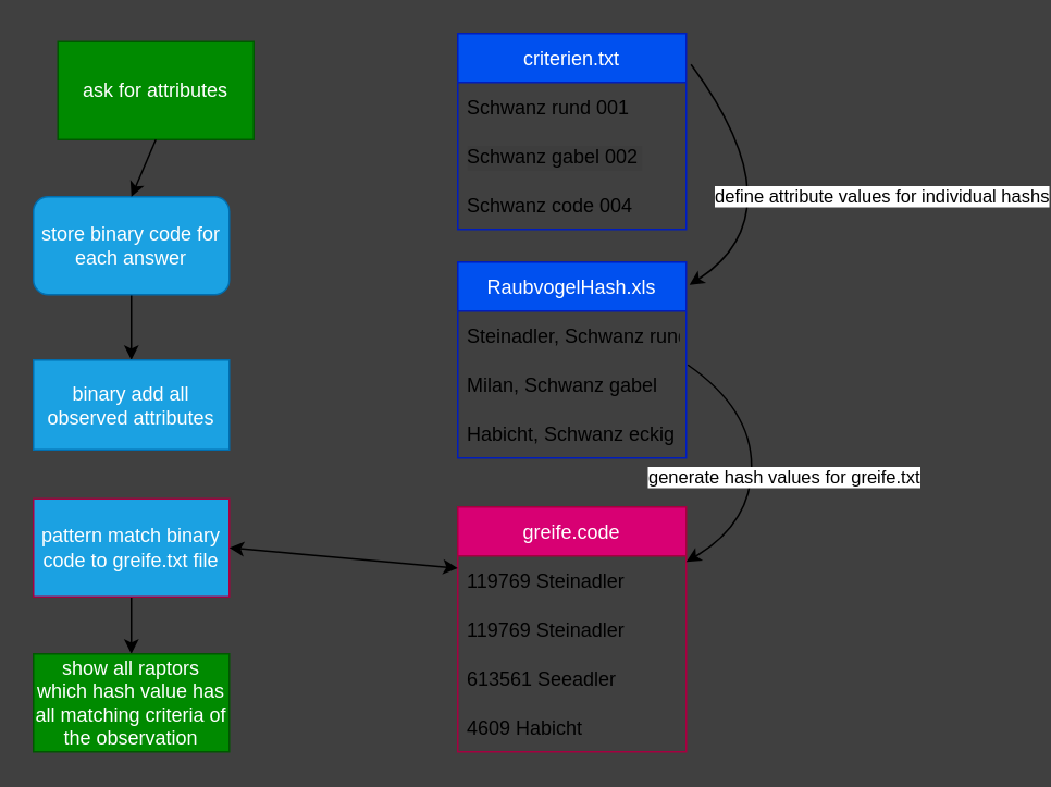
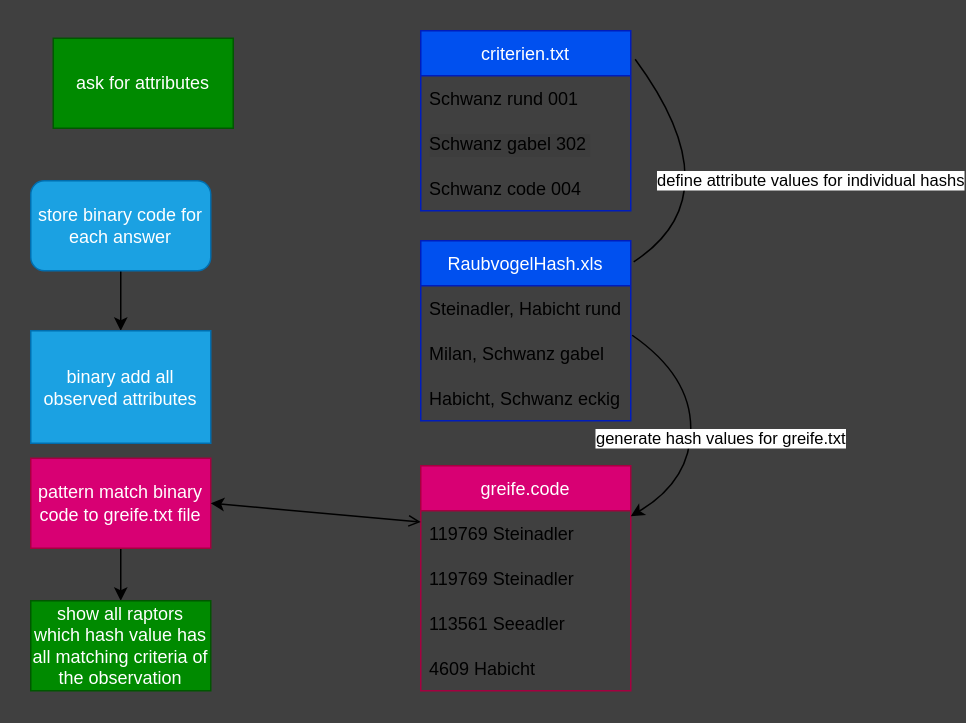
  <mxCell id="0" />
  <mxCell id="1" parent="0" />
  <mxCell id="2" value="ask for attributes" style="rounded=0;whiteSpace=wrap;html=1;fillColor=#008a00;fontColor=#ffffff;strokeColor=#005700;" parent="1" vertex="1"><mxGeometry x="35" y="25" width="120" height="60" as="geometry" /></mxCell>
  <mxCell id="3" value="criterien.txt" style="swimlane;fontStyle=0;childLayout=stackLayout;horizontal=1;startSize=30;horizontalStack=0;resizeParent=1;resizeParentMax=0;resizeLast=0;collapsible=1;marginBottom=0;fillColor=#0050ef;fontColor=#ffffff;strokeColor=#001DBC;" parent="1" vertex="1"><mxGeometry x="280" y="20" width="140" height="120" as="geometry" /></mxCell>
  <mxCell id="4" value="Schwanz rund 001" style="text;strokeColor=none;fillColor=none;align=left;verticalAlign=middle;spacingLeft=4;spacingRight=4;overflow=hidden;points=[[0,0.5],[1,0.5]];portConstraint=eastwest;rotatable=0;" parent="3" vertex="1"><mxGeometry y="30" width="140" height="30" as="geometry" /></mxCell>
- <mxCell id="5" value="Schwanz gabel 002" style="text;strokeColor=none;fillColor=none;align=left;verticalAlign=middle;spacingLeft=4;spacingRight=4;overflow=hidden;points=[[0,0.5],[1,0.5]];portConstraint=eastwest;rotatable=0;labelBackgroundColor=#3D3D3D;" parent="3" vertex="1"><mxGeometry y="60" width="140" height="30" as="geometry" /></mxCell>
+ <mxCell id="5" value="Schwanz gabel 302" style="text;strokeColor=none;fillColor=none;align=left;verticalAlign=middle;spacingLeft=4;spacingRight=4;overflow=hidden;points=[[0,0.5],[1,0.5]];portConstraint=eastwest;rotatable=0;labelBackgroundColor=#3D3D3D;" parent="3" vertex="1"><mxGeometry y="60" width="140" height="30" as="geometry" /></mxCell>
  <mxCell id="6" value="Schwanz code 004" style="text;strokeColor=none;fillColor=none;align=left;verticalAlign=middle;spacingLeft=4;spacingRight=4;overflow=hidden;points=[[0,0.5],[1,0.5]];portConstraint=eastwest;rotatable=0;" parent="3" vertex="1"><mxGeometry y="90" width="140" height="30" as="geometry" /></mxCell>
  <mxCell id="7" value="greife.code" style="swimlane;fontStyle=0;childLayout=stackLayout;horizontal=1;startSize=30;horizontalStack=0;resizeParent=1;resizeParentMax=0;resizeLast=0;collapsible=1;marginBottom=0;fillColor=#d80073;fontColor=#ffffff;strokeColor=#A50040;" parent="1" vertex="1"><mxGeometry x="280" y="310" width="140" height="150" as="geometry" /></mxCell>
  <mxCell id="8" value="119769 Steinadler" style="text;strokeColor=none;fillColor=none;align=left;verticalAlign=middle;spacingLeft=4;spacingRight=4;overflow=hidden;points=[[0,0.5],[1,0.5]];portConstraint=eastwest;rotatable=0;" parent="7" vertex="1"><mxGeometry y="30" width="140" height="30" as="geometry" /></mxCell>
  <mxCell id="9" value="119769 Steinadler" style="text;strokeColor=none;fillColor=none;align=left;verticalAlign=middle;spacingLeft=4;spacingRight=4;overflow=hidden;points=[[0,0.5],[1,0.5]];portConstraint=eastwest;rotatable=0;" parent="7" vertex="1"><mxGeometry y="60" width="140" height="30" as="geometry" /></mxCell>
- <mxCell id="10" value="613561 Seeadler" style="text;strokeColor=none;fillColor=none;align=left;verticalAlign=middle;spacingLeft=4;spacingRight=4;overflow=hidden;points=[[0,0.5],[1,0.5]];portConstraint=eastwest;rotatable=0;" parent="7" vertex="1"><mxGeometry y="90" width="140" height="30" as="geometry" /></mxCell>
+ <mxCell id="10" value="113561 Seeadler" style="text;strokeColor=none;fillColor=none;align=left;verticalAlign=middle;spacingLeft=4;spacingRight=4;overflow=hidden;points=[[0,0.5],[1,0.5]];portConstraint=eastwest;rotatable=0;" parent="7" vertex="1"><mxGeometry y="90" width="140" height="30" as="geometry" /></mxCell>
  <mxCell id="11" value="4609 Habicht" style="text;strokeColor=none;fillColor=none;align=left;verticalAlign=middle;spacingLeft=4;spacingRight=4;overflow=hidden;points=[[0,0.5],[1,0.5]];portConstraint=eastwest;rotatable=0;" parent="7" vertex="1"><mxGeometry y="120" width="140" height="30" as="geometry" /></mxCell>
  <mxCell id="12" value="RaubvogelHash.xls" style="swimlane;fontStyle=0;childLayout=stackLayout;horizontal=1;startSize=30;horizontalStack=0;resizeParent=1;resizeParentMax=0;resizeLast=0;collapsible=1;marginBottom=0;fillColor=#0050ef;fontColor=#ffffff;strokeColor=#001DBC;" parent="1" vertex="1"><mxGeometry x="280" y="160" width="140" height="120" as="geometry" /></mxCell>
- <mxCell id="13" value="Steinadler, Schwanz rund" style="text;strokeColor=none;fillColor=none;align=left;verticalAlign=middle;spacingLeft=4;spacingRight=4;overflow=hidden;points=[[0,0.5],[1,0.5]];portConstraint=eastwest;rotatable=0;" parent="12" vertex="1"><mxGeometry y="30" width="140" height="30" as="geometry" /></mxCell>
+ <mxCell id="13" value="Steinadler, Habicht rund" style="text;strokeColor=none;fillColor=none;align=left;verticalAlign=middle;spacingLeft=4;spacingRight=4;overflow=hidden;points=[[0,0.5],[1,0.5]];portConstraint=eastwest;rotatable=0;" parent="12" vertex="1"><mxGeometry y="30" width="140" height="30" as="geometry" /></mxCell>
  <mxCell id="14" value="Milan, Schwanz gabel" style="text;strokeColor=none;fillColor=none;align=left;verticalAlign=middle;spacingLeft=4;spacingRight=4;overflow=hidden;points=[[0,0.5],[1,0.5]];portConstraint=eastwest;rotatable=0;" parent="12" vertex="1"><mxGeometry y="60" width="140" height="30" as="geometry" /></mxCell>
  <mxCell id="15" value="Habicht, Schwanz eckig" style="text;strokeColor=none;fillColor=none;align=left;verticalAlign=middle;spacingLeft=4;spacingRight=4;overflow=hidden;points=[[0,0.5],[1,0.5]];portConstraint=eastwest;rotatable=0;" parent="12" vertex="1"><mxGeometry y="90" width="140" height="30" as="geometry" /></mxCell>
  <mxCell id="16" value="generate hash values for greife.txt" style="curved=1;endArrow=classic;html=1;exitX=1.007;exitY=1.1;exitDx=0;exitDy=0;exitPerimeter=0;" parent="1" source="13" target="7" edge="1"><mxGeometry x="0.084" y="20" width="50" height="50" relative="1" as="geometry"><mxPoint x="260" y="230" as="sourcePoint" /><mxPoint x="421" y="250" as="targetPoint" /><Array as="points"><mxPoint x="460" y="250" /><mxPoint x="460" y="320" /></Array><mxPoint as="offset" /></mxGeometry></mxCell>
- <mxCell id="17" value="define attribute values for individual hashs" style="curved=1;endArrow=classic;html=1;exitX=1.021;exitY=0.158;exitDx=0;exitDy=0;exitPerimeter=0;entryX=1.014;entryY=0.117;entryDx=0;entryDy=0;entryPerimeter=0;" parent="1" source="3" target="12" edge="1"><mxGeometry x="0.165" y="51" width="50" height="50" relative="1" as="geometry"><mxPoint x="260" y="230" as="sourcePoint" /><mxPoint x="310" y="180" as="targetPoint" /><Array as="points"><mxPoint x="490" y="130" /></Array><mxPoint x="22" y="-53" as="offset" /></mxGeometry></mxCell>
+ <mxCell id="17" value="define attribute values for individual hashs" style="curved=1;endArrow=none;html=1;exitX=1.021;exitY=0.158;exitDx=0;exitDy=0;exitPerimeter=0;entryX=1.014;entryY=0.117;entryDx=0;entryDy=0;entryPerimeter=0;" parent="1" source="3" target="12" edge="1"><mxGeometry x="0.165" y="51" width="50" height="50" relative="1" as="geometry"><mxPoint x="260" y="230" as="sourcePoint" /><mxPoint x="310" y="180" as="targetPoint" /><Array as="points"><mxPoint x="490" y="130" /></Array><mxPoint x="22" y="-53" as="offset" /></mxGeometry></mxCell>
  <mxCell id="18" value="" style="edgeStyle=none;html=1;" parent="1" source="19" target="20" edge="1"><mxGeometry relative="1" as="geometry" /></mxCell>
  <mxCell id="19" value="store binary code for each answer" style="whiteSpace=wrap;html=1;fillColor=#1ba1e2;fontColor=#ffffff;strokeColor=#006EAF;rounded=1;" parent="1" vertex="1"><mxGeometry x="20" y="120" width="120" height="60" as="geometry" /></mxCell>
- <mxCell id="20" value="binary add all observed attributes" style="rounded=0;whiteSpace=wrap;html=1;fillColor=#1ba1e2;fontColor=#ffffff;strokeColor=#006EAF;" parent="1" vertex="1"><mxGeometry x="20" y="220" width="120" height="55" as="geometry" /></mxCell>
+ <mxCell id="20" value="binary add all observed attributes" style="rounded=0;whiteSpace=wrap;html=1;fillColor=#1ba1e2;fontColor=#ffffff;strokeColor=#006EAF;" parent="1" vertex="1"><mxGeometry x="20" y="220" width="120" height="75" as="geometry" /></mxCell>
  <mxCell id="21" value="" style="edgeStyle=none;html=1;" parent="1" source="22" target="23" edge="1"><mxGeometry relative="1" as="geometry" /></mxCell>
- <mxCell id="22" value="pattern match binary code to greife.txt file" style="rounded=0;whiteSpace=wrap;html=1;fillColor=#1ba1e2;fontColor=#ffffff;strokeColor=#A50040;" parent="1" vertex="1"><mxGeometry x="20" y="305" width="120" height="60" as="geometry" /></mxCell>
+ <mxCell id="22" value="pattern match binary code to greife.txt file" style="rounded=0;whiteSpace=wrap;html=1;fillColor=#d80073;fontColor=#ffffff;strokeColor=#A50040;" parent="1" vertex="1"><mxGeometry x="20" y="305" width="120" height="60" as="geometry" /></mxCell>
  <mxCell id="23" value="show all raptors which hash value has all matching criteria of the observation" style="rounded=0;whiteSpace=wrap;html=1;fillColor=#008a00;fontColor=#ffffff;strokeColor=#005700;" parent="1" vertex="1"><mxGeometry x="20" y="400" width="120" height="60" as="geometry" /></mxCell>
- <mxCell id="24" value="" style="endArrow=classic;html=1;exitX=0.5;exitY=1;exitDx=0;exitDy=0;entryX=0.5;entryY=0;entryDx=0;entryDy=0;" parent="1" source="2" target="19" edge="1"><mxGeometry width="50" height="50" relative="1" as="geometry"><mxPoint x="340" y="200" as="sourcePoint" /><mxPoint x="390" y="150" as="targetPoint" /></mxGeometry></mxCell>
- <mxCell id="25" value="" style="endArrow=classic;startArrow=classic;html=1;entryX=0;entryY=0.25;entryDx=0;entryDy=0;exitX=1;exitY=0.5;exitDx=0;exitDy=0;" parent="1" source="22" target="7" edge="1"><mxGeometry width="50" height="50" relative="1" as="geometry"><mxPoint x="140" y="360" as="sourcePoint" /><mxPoint x="190" y="310" as="targetPoint" /></mxGeometry></mxCell>
+ <mxCell id="25" value="" style="endArrow=open;startArrow=classic;html=1;entryX=0;entryY=0.25;entryDx=0;entryDy=0;exitX=1;exitY=0.5;exitDx=0;exitDy=0;" parent="1" source="22" target="7" edge="1"><mxGeometry width="50" height="50" relative="1" as="geometry"><mxPoint x="140" y="360" as="sourcePoint" /><mxPoint x="190" y="310" as="targetPoint" /></mxGeometry></mxCell>
